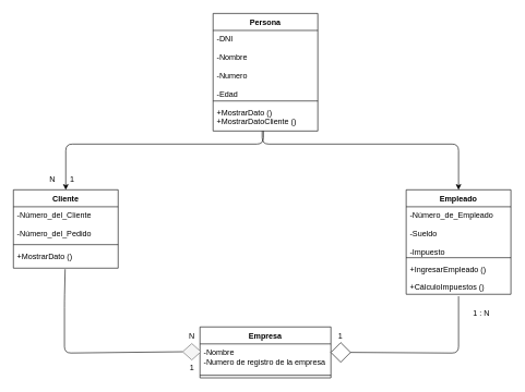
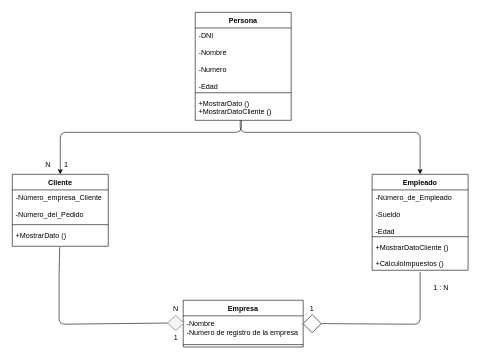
  <mxCell id="0" />
  <mxCell id="1" parent="0" />
  <mxCell id="2" value="Persona" style="swimlane;fontStyle=1;align=center;verticalAlign=top;childLayout=stackLayout;horizontal=1;startSize=26;horizontalStack=0;resizeParent=1;resizeParentMax=0;resizeLast=0;collapsible=1;marginBottom=0;" vertex="1" parent="1"><mxGeometry x="325" y="20" width="160" height="180" as="geometry" /></mxCell>
  <mxCell id="3" value="-DNI&#10;&#10;-Nombre&#10;&#10;-Numero&#10;&#10;-Edad" style="text;strokeColor=none;fillColor=none;align=left;verticalAlign=top;spacingLeft=4;spacingRight=4;overflow=hidden;rotatable=0;points=[[0,0.5],[1,0.5]];portConstraint=eastwest;" vertex="1" parent="2"><mxGeometry y="26" width="160" height="104" as="geometry" /></mxCell>
  <mxCell id="4" value="" style="line;strokeWidth=1;fillColor=none;align=left;verticalAlign=middle;spacingTop=-1;spacingLeft=3;spacingRight=3;rotatable=0;labelPosition=right;points=[];portConstraint=eastwest;strokeColor=inherit;" vertex="1" parent="2"><mxGeometry y="130" width="160" height="8" as="geometry" /></mxCell>
  <mxCell id="5" value="+MostrarDato ()&#10;+MostrarDatoCliente ()" style="text;strokeColor=none;fillColor=none;align=left;verticalAlign=top;spacingLeft=4;spacingRight=4;overflow=hidden;rotatable=0;points=[[0,0.5],[1,0.5]];portConstraint=eastwest;" vertex="1" parent="2"><mxGeometry y="138" width="160" height="42" as="geometry" /></mxCell>
  <mxCell id="6" value="Cliente" style="swimlane;fontStyle=1;align=center;verticalAlign=top;childLayout=stackLayout;horizontal=1;startSize=26;horizontalStack=0;resizeParent=1;resizeParentMax=0;resizeLast=0;collapsible=1;marginBottom=0;" vertex="1" parent="1"><mxGeometry x="20" y="290" width="160" height="120" as="geometry" /></mxCell>
- <mxCell id="7" value="-Número_del_Cliente&#10;&#10;-Número_del_Pedido" style="text;strokeColor=none;fillColor=none;align=left;verticalAlign=top;spacingLeft=4;spacingRight=4;overflow=hidden;rotatable=0;points=[[0,0.5],[1,0.5]];portConstraint=eastwest;" vertex="1" parent="6"><mxGeometry y="26" width="160" height="54" as="geometry" /></mxCell>
+ <mxCell id="7" value="-Número_empresa_Cliente&#10;&#10;-Número_del_Pedido" style="text;strokeColor=none;fillColor=none;align=left;verticalAlign=top;spacingLeft=4;spacingRight=4;overflow=hidden;rotatable=0;points=[[0,0.5],[1,0.5]];portConstraint=eastwest;" vertex="1" parent="6"><mxGeometry y="26" width="160" height="54" as="geometry" /></mxCell>
  <mxCell id="8" value="" style="line;strokeWidth=1;fillColor=none;align=left;verticalAlign=middle;spacingTop=-1;spacingLeft=3;spacingRight=3;rotatable=0;labelPosition=right;points=[];portConstraint=eastwest;strokeColor=inherit;" vertex="1" parent="6"><mxGeometry y="80" width="160" height="8" as="geometry" /></mxCell>
  <mxCell id="9" value="+MostrarDato ()" style="text;strokeColor=none;fillColor=none;align=left;verticalAlign=top;spacingLeft=4;spacingRight=4;overflow=hidden;rotatable=0;points=[[0,0.5],[1,0.5]];portConstraint=eastwest;" vertex="1" parent="6"><mxGeometry y="88" width="160" height="32" as="geometry" /></mxCell>
  <mxCell id="10" value="Empleado" style="swimlane;fontStyle=1;align=center;verticalAlign=top;childLayout=stackLayout;horizontal=1;startSize=26;horizontalStack=0;resizeParent=1;resizeParentMax=0;resizeLast=0;collapsible=1;marginBottom=0;" vertex="1" parent="1"><mxGeometry x="620" y="290" width="160" height="160" as="geometry" /></mxCell>
- <mxCell id="11" value="-Número_de_Empleado&#10;&#10;-Sueldo&#10;&#10;-Impuesto" style="text;strokeColor=none;fillColor=none;align=left;verticalAlign=top;spacingLeft=4;spacingRight=4;overflow=hidden;rotatable=0;points=[[0,0.5],[1,0.5]];portConstraint=eastwest;" vertex="1" parent="10"><mxGeometry y="26" width="160" height="74" as="geometry" /></mxCell>
+ <mxCell id="11" value="-Número_de_Empleado&#10;&#10;-Sueldo&#10;&#10;-Edad" style="text;strokeColor=none;fillColor=none;align=left;verticalAlign=top;spacingLeft=4;spacingRight=4;overflow=hidden;rotatable=0;points=[[0,0.5],[1,0.5]];portConstraint=eastwest;" vertex="1" parent="10"><mxGeometry y="26" width="160" height="74" as="geometry" /></mxCell>
  <mxCell id="12" value="" style="line;strokeWidth=1;fillColor=none;align=left;verticalAlign=middle;spacingTop=-1;spacingLeft=3;spacingRight=3;rotatable=0;labelPosition=right;points=[];portConstraint=eastwest;strokeColor=inherit;" vertex="1" parent="10"><mxGeometry y="100" width="160" height="8" as="geometry" /></mxCell>
- <mxCell id="13" value="+IngresarEmpleado ()&#10;&#10;+CálculoImpuestos ()" style="text;strokeColor=none;fillColor=none;align=left;verticalAlign=top;spacingLeft=4;spacingRight=4;overflow=hidden;rotatable=0;points=[[0,0.5],[1,0.5]];portConstraint=eastwest;" vertex="1" parent="10"><mxGeometry y="108" width="160" height="52" as="geometry" /></mxCell>
+ <mxCell id="13" value="+MostrarDatoCliente ()&#10;&#10;+CálculoImpuestos ()" style="text;strokeColor=none;fillColor=none;align=left;verticalAlign=top;spacingLeft=4;spacingRight=4;overflow=hidden;rotatable=0;points=[[0,0.5],[1,0.5]];portConstraint=eastwest;" vertex="1" parent="10"><mxGeometry y="108" width="160" height="52" as="geometry" /></mxCell>
  <mxCell id="14" value="Empresa" style="swimlane;fontStyle=1;align=center;verticalAlign=top;childLayout=stackLayout;horizontal=1;startSize=26;horizontalStack=0;resizeParent=1;resizeParentMax=0;resizeLast=0;collapsible=1;marginBottom=0;" vertex="1" parent="1"><mxGeometry x="305" y="500" width="200" height="78" as="geometry" /></mxCell>
  <mxCell id="15" value="-Nombre&#10;-Numero de registro de la empresa" style="text;strokeColor=none;fillColor=none;align=left;verticalAlign=top;spacingLeft=4;spacingRight=4;overflow=hidden;rotatable=0;points=[[0,0.5],[1,0.5]];portConstraint=eastwest;" vertex="1" parent="14"><mxGeometry y="26" width="200" height="44" as="geometry" /></mxCell>
  <mxCell id="16" value="" style="line;strokeWidth=1;fillColor=none;align=left;verticalAlign=middle;spacingTop=-1;spacingLeft=3;spacingRight=3;rotatable=0;labelPosition=right;points=[];portConstraint=eastwest;strokeColor=inherit;" vertex="1" parent="14"><mxGeometry y="70" width="200" height="8" as="geometry" /></mxCell>
  <mxCell id="17" value="" style="rhombus;whiteSpace=wrap;html=1;rotation=90;" vertex="1" parent="1"><mxGeometry x="505" y="524" width="30" height="30" as="geometry" /></mxCell>
  <mxCell id="18" value="" style="endArrow=none;html=1;exitX=0.5;exitY=1;exitDx=0;exitDy=0;entryX=0.494;entryY=1.048;entryDx=0;entryDy=0;entryPerimeter=0;" edge="1" parent="1" source="19" target="9"><mxGeometry width="50" height="50" relative="1" as="geometry"><mxPoint x="230" y="410" as="sourcePoint" /><mxPoint x="110" y="450" as="targetPoint" /><Array as="points"><mxPoint x="98" y="540" /><mxPoint x="98" y="460" /></Array></mxGeometry></mxCell>
  <mxCell id="19" value="" style="rhombus;whiteSpace=wrap;html=1;rotation=90;fillColor=#f5f5f5;fontColor=#333333;strokeColor=#666666;" vertex="1" parent="1"><mxGeometry x="280" y="524" width="25" height="28" as="geometry" /></mxCell>
  <mxCell id="20" value="" style="endArrow=none;html=1;entryX=0.5;entryY=1.058;entryDx=0;entryDy=0;entryPerimeter=0;exitX=0.5;exitY=0;exitDx=0;exitDy=0;" edge="1" parent="1" source="17" target="13"><mxGeometry width="50" height="50" relative="1" as="geometry"><mxPoint x="590" y="410" as="sourcePoint" /><mxPoint x="430" y="350" as="targetPoint" /><Array as="points"><mxPoint x="700" y="540" /></Array></mxGeometry></mxCell>
  <mxCell id="21" value="N" style="text;html=1;strokeColor=none;fillColor=none;align=center;verticalAlign=middle;whiteSpace=wrap;rounded=0;" vertex="1" parent="1"><mxGeometry x="50" y="260" width="60" height="30" as="geometry" /></mxCell>
  <mxCell id="22" value="N" style="text;html=1;strokeColor=none;fillColor=none;align=center;verticalAlign=middle;whiteSpace=wrap;rounded=0;" vertex="1" parent="1"><mxGeometry x="262.5" y="500" width="60" height="30" as="geometry" /></mxCell>
  <mxCell id="23" value="1 : N" style="text;html=1;strokeColor=none;fillColor=none;align=center;verticalAlign=middle;whiteSpace=wrap;rounded=0;" vertex="1" parent="1"><mxGeometry x="705" y="465" width="60" height="30" as="geometry" /></mxCell>
  <mxCell id="24" value="1" style="text;html=1;strokeColor=none;fillColor=none;align=center;verticalAlign=middle;whiteSpace=wrap;rounded=0;" vertex="1" parent="1"><mxGeometry x="80" y="260" width="60" height="30" as="geometry" /></mxCell>
  <mxCell id="25" value="1" style="text;html=1;strokeColor=none;fillColor=none;align=center;verticalAlign=middle;whiteSpace=wrap;rounded=0;" vertex="1" parent="1"><mxGeometry x="490" y="500" width="60" height="30" as="geometry" /></mxCell>
  <mxCell id="26" value="1" style="text;html=1;strokeColor=none;fillColor=none;align=center;verticalAlign=middle;whiteSpace=wrap;rounded=0;" vertex="1" parent="1"><mxGeometry x="262.5" y="548" width="60" height="30" as="geometry" /></mxCell>
  <mxCell id="27" style="edgeStyle=none;html=1;exitX=0.481;exitY=1;exitDx=0;exitDy=0;exitPerimeter=0;" edge="1" parent="1" source="5"><mxGeometry relative="1" as="geometry"><mxPoint x="100" y="290" as="targetPoint" /><Array as="points"><mxPoint x="402" y="220" /><mxPoint x="100" y="220" /></Array></mxGeometry></mxCell>
  <mxCell id="28" style="edgeStyle=none;html=1;" edge="1" parent="1"><mxGeometry relative="1" as="geometry"><mxPoint x="400" y="200" as="sourcePoint" /><mxPoint x="700" y="290" as="targetPoint" /><Array as="points"><mxPoint x="400" y="220" /><mxPoint x="700" y="220" /></Array></mxGeometry></mxCell>
